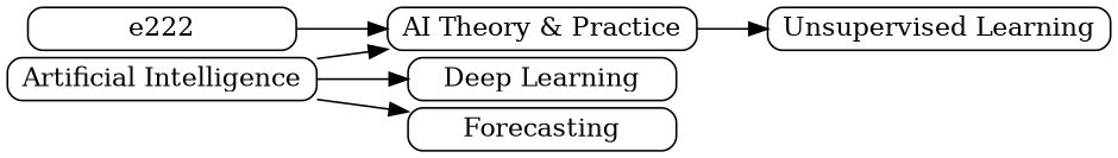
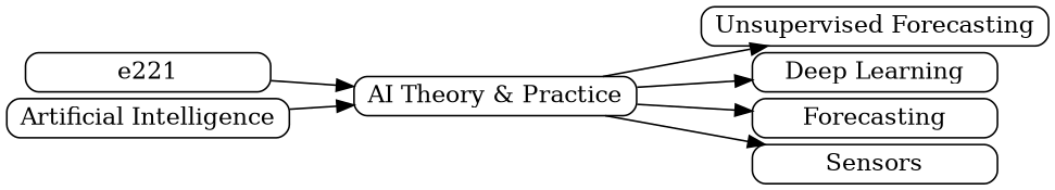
  digraph {
    nodesep=0.05
    rankdir=LR
    ranksep=0.525
    splines=line
    node [shadow_blur=5 shadow_offset=7 shape=box style=rounded]
-   e222 [height=0.05 width=2]
+   e222 [height=0.05 width=2 label=e221]
    "AI Theory & Practice" [height=0.05 width=2]
    "Artificial Intelligence" [height=0.05 width=2]
-   "Unsupervised Learning" [height=0.05 width=2]
+   "Unsupervised Learning" [height=0.05 width=2 label="Unsupervised Forecasting"]
    "Deep Learning" [height=0.05 width=2]
    Forecasting [height=0.05 width=2]
+   Sensors [height=0.05 width=2]
    e222 -> "AI Theory & Practice"
    "AI Theory & Practice" -> "Unsupervised Learning"
-   "Artificial Intelligence" -> "Deep Learning"
-   "Artificial Intelligence" -> Forecasting
+   "AI Theory & Practice" -> "Deep Learning"
+   "AI Theory & Practice" -> Forecasting
+   "AI Theory & Practice" -> Sensors
    "Artificial Intelligence" -> "AI Theory & Practice"
  }
